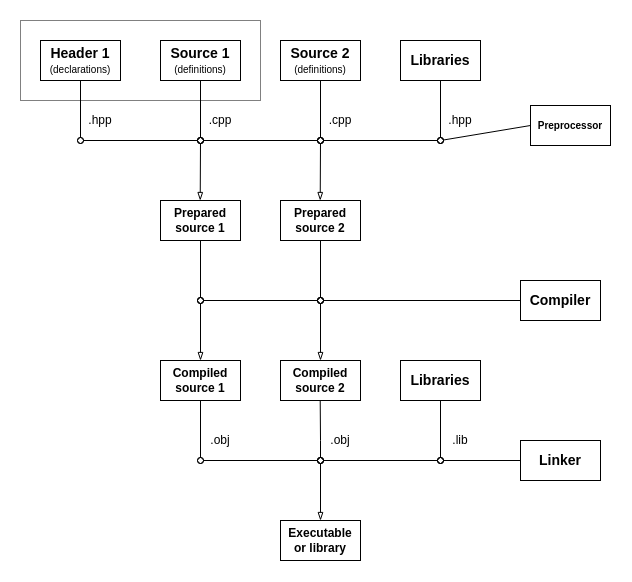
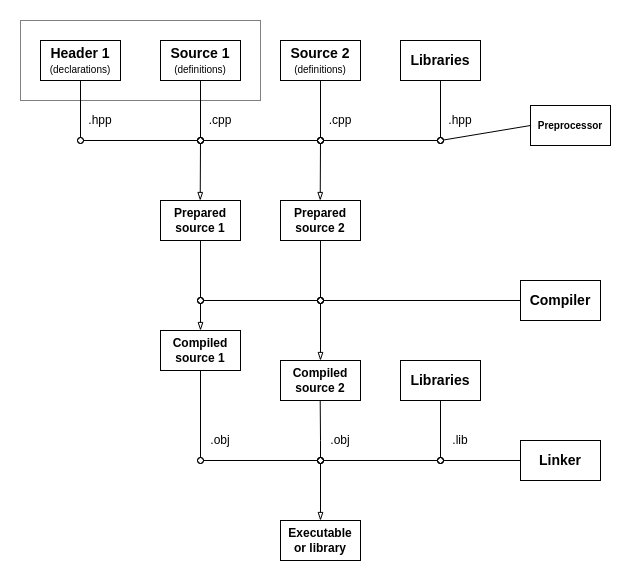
  <mxCell id="0" />
  <mxCell id="1" parent="0" />
  <mxCell id="2" value="" style="rounded=0;whiteSpace=wrap;html=1;fillColor=none;dashed=1;dashPattern=1 1;" vertex="1" parent="1"><mxGeometry x="20" y="20" width="240" height="80" as="geometry" /></mxCell>
  <mxCell id="3" value="&lt;b&gt;&lt;font style=&quot;font-size: 10px;&quot; face=&quot;Helvetica&quot;&gt;Preprocessor&lt;/font&gt;&lt;/b&gt;" style="rounded=0;whiteSpace=wrap;html=1;fillColor=none;" parent="1" vertex="1"><mxGeometry x="530" y="105" width="80" height="40" as="geometry" /></mxCell>
  <mxCell id="4" value="&lt;font&gt;&lt;font style=&quot;font-size: 14px;&quot; face=&quot;Helvetica&quot;&gt;&lt;b style=&quot;&quot;&gt;Source 1&lt;/b&gt;&lt;/font&gt;&lt;/font&gt;&lt;div&gt;&lt;font style=&quot;font-size: 10px;&quot;&gt;&lt;font style=&quot;&quot;&gt;&lt;span style=&quot;background-color: transparent; color: light-dark(rgb(0, 0, 0), rgb(255, 255, 255));&quot;&gt;(&lt;/span&gt;&lt;/font&gt;&lt;span style=&quot;background-color: transparent; color: light-dark(rgb(0, 0, 0), rgb(255, 255, 255));&quot;&gt;definitions&lt;/span&gt;&lt;span style=&quot;background-color: transparent; color: light-dark(rgb(0, 0, 0), rgb(255, 255, 255));&quot;&gt;)&lt;/span&gt;&lt;/font&gt;&lt;/div&gt;" style="rounded=0;whiteSpace=wrap;html=1;" parent="1" vertex="1"><mxGeometry x="160" y="40" width="80" height="40" as="geometry" /></mxCell>
  <mxCell id="5" value="&lt;font style=&quot;font-size: 14px;&quot; face=&quot;Helvetica&quot;&gt;&lt;b style=&quot;&quot;&gt;Source 2&lt;/b&gt;&lt;/font&gt;&lt;div&gt;&lt;font style=&quot;font-size: 10px;&quot;&gt;(&lt;/font&gt;&lt;span style=&quot;color: light-dark(rgb(0, 0, 0), rgb(255, 255, 255)); font-size: 10px; background-color: transparent;&quot;&gt;definitions&lt;/span&gt;&lt;span style=&quot;color: light-dark(rgb(0, 0, 0), rgb(255, 255, 255)); font-size: 10px; background-color: transparent;&quot;&gt;)&lt;/span&gt;&lt;/div&gt;" style="rounded=0;whiteSpace=wrap;html=1;" parent="1" vertex="1"><mxGeometry x="280" y="40" width="80" height="40" as="geometry" /></mxCell>
  <mxCell id="6" value="&lt;b&gt;Prepared source 1&lt;/b&gt;" style="rounded=0;whiteSpace=wrap;html=1;" parent="1" vertex="1"><mxGeometry x="160" y="200" width="80" height="40" as="geometry" /></mxCell>
  <mxCell id="7" value="&lt;font face=&quot;Helvetica&quot; style=&quot;&quot;&gt;&lt;b style=&quot;&quot;&gt;&lt;font style=&quot;font-size: 14px;&quot;&gt;Header 1&lt;/font&gt;&lt;/b&gt;&lt;br&gt;&lt;font style=&quot;font-size: 10px;&quot;&gt;(&lt;/font&gt;&lt;/font&gt;&lt;font style=&quot;font-size: 10px;&quot;&gt;declarations&lt;font face=&quot;Helvetica&quot; style=&quot;&quot;&gt;)&lt;/font&gt;&lt;/font&gt;" style="rounded=0;whiteSpace=wrap;html=1;" parent="1" vertex="1"><mxGeometry x="40" y="40" width="80" height="40" as="geometry" /></mxCell>
  <mxCell id="8" value="" style="endArrow=oval;html=1;rounded=0;startArrow=oval;startFill=0;endFill=0;" parent="1" edge="1"><mxGeometry width="50" height="50" relative="1" as="geometry"><mxPoint x="320" y="140" as="sourcePoint" /><mxPoint x="440" y="140" as="targetPoint" /></mxGeometry></mxCell>
  <mxCell id="9" value="" style="endArrow=blockThin;html=1;rounded=0;endFill=0;startArrow=oval;startFill=0;" parent="1" edge="1"><mxGeometry width="50" height="50" relative="1" as="geometry"><mxPoint x="200" y="140" as="sourcePoint" /><mxPoint x="199.71" y="200" as="targetPoint" /></mxGeometry></mxCell>
  <mxCell id="10" value="" style="endArrow=blockThin;html=1;rounded=0;endFill=0;startArrow=oval;startFill=0;" parent="1" edge="1"><mxGeometry width="50" height="50" relative="1" as="geometry"><mxPoint x="320" y="140" as="sourcePoint" /><mxPoint x="319.71" y="200" as="targetPoint" /></mxGeometry></mxCell>
  <mxCell id="11" value="&lt;b&gt;&lt;font face=&quot;Helvetica&quot; style=&quot;font-size: 14px;&quot;&gt;Compiler&lt;/font&gt;&lt;/b&gt;" style="rounded=0;whiteSpace=wrap;html=1;fillColor=none;" parent="1" vertex="1"><mxGeometry x="520" y="280" width="80" height="40" as="geometry" /></mxCell>
  <mxCell id="12" value="" style="endArrow=blockThin;html=1;rounded=0;endFill=0;entryX=0.5;entryY=0;entryDx=0;entryDy=0;startArrow=oval;startFill=0;" parent="1" target="15" edge="1"><mxGeometry width="50" height="50" relative="1" as="geometry"><mxPoint x="200" y="300" as="sourcePoint" /><mxPoint x="199.71" y="300" as="targetPoint" /></mxGeometry></mxCell>
  <mxCell id="13" value="" style="endArrow=blockThin;html=1;rounded=0;endFill=0;entryX=0.5;entryY=0;entryDx=0;entryDy=0;startArrow=oval;startFill=0;" parent="1" target="16" edge="1"><mxGeometry width="50" height="50" relative="1" as="geometry"><mxPoint x="320" y="300" as="sourcePoint" /><mxPoint x="319.71" y="300" as="targetPoint" /></mxGeometry></mxCell>
  <mxCell id="14" value="" style="endArrow=oval;html=1;strokeWidth=1;rounded=0;exitX=0.5;exitY=1;exitDx=0;exitDy=0;endFill=0;" parent="1" edge="1"><mxGeometry width="50" height="50" relative="1" as="geometry"><mxPoint x="80" y="80" as="sourcePoint" /><mxPoint x="80" y="140" as="targetPoint" /><Array as="points"><mxPoint x="80" y="140" /></Array></mxGeometry></mxCell>
- <mxCell id="15" value="&lt;b style=&quot;&quot;&gt;&lt;font face=&quot;Helvetica&quot;&gt;Compiled source 1&lt;/font&gt;&lt;/b&gt;" style="rounded=0;whiteSpace=wrap;html=1;" parent="1" vertex="1"><mxGeometry x="160" y="360" width="80" height="40" as="geometry" /></mxCell>
+ <mxCell id="15" value="&lt;b style=&quot;&quot;&gt;&lt;font face=&quot;Helvetica&quot;&gt;Compiled source 1&lt;/font&gt;&lt;/b&gt;" style="rounded=0;whiteSpace=wrap;html=1;" parent="1" vertex="1"><mxGeometry x="160" y="330" width="80" height="40" as="geometry" /></mxCell>
  <mxCell id="16" value="&lt;b&gt;Compiled source 2&lt;/b&gt;" style="rounded=0;whiteSpace=wrap;html=1;" parent="1" vertex="1"><mxGeometry x="280" y="360" width="80" height="40" as="geometry" /></mxCell>
  <mxCell id="17" value="&lt;b&gt;&lt;font face=&quot;Helvetica&quot; style=&quot;font-size: 14px;&quot;&gt;Linker&lt;/font&gt;&lt;/b&gt;" style="rounded=0;whiteSpace=wrap;html=1;fillColor=none;" parent="1" vertex="1"><mxGeometry x="520" y="440" width="80" height="40" as="geometry" /></mxCell>
  <mxCell id="18" value="&lt;div&gt;&lt;b&gt;&lt;font style=&quot;font-size: 14px;&quot;&gt;Libraries&lt;/font&gt;&lt;/b&gt;&lt;/div&gt;" style="rounded=0;whiteSpace=wrap;html=1;" parent="1" vertex="1"><mxGeometry x="400" y="360" width="80" height="40" as="geometry" /></mxCell>
  <mxCell id="19" value="" style="endArrow=oval;html=1;rounded=0;exitX=0.5;exitY=1;exitDx=0;exitDy=0;endFill=0;" parent="1" edge="1"><mxGeometry width="50" height="50" relative="1" as="geometry"><mxPoint x="319.71" y="400" as="sourcePoint" /><mxPoint x="320" y="460" as="targetPoint" /><Array as="points"><mxPoint x="320" y="440" /></Array></mxGeometry></mxCell>
  <mxCell id="20" value="&lt;b style=&quot;&quot;&gt;&lt;font&gt;Executable&lt;/font&gt;&lt;/b&gt;&lt;div&gt;&lt;b style=&quot;&quot;&gt;&lt;font&gt;or library&lt;/font&gt;&lt;/b&gt;&lt;/div&gt;" style="rounded=0;whiteSpace=wrap;html=1;" parent="1" vertex="1"><mxGeometry x="280" y="520" width="80" height="40" as="geometry" /></mxCell>
  <mxCell id="21" value="" style="endArrow=oval;html=1;rounded=0;startArrow=oval;startFill=0;endFill=0;" parent="1" edge="1"><mxGeometry width="50" height="50" relative="1" as="geometry"><mxPoint x="200" y="140" as="sourcePoint" /><mxPoint x="320" y="140" as="targetPoint" /></mxGeometry></mxCell>
  <mxCell id="22" value="" style="endArrow=oval;html=1;rounded=0;startArrow=oval;startFill=0;endFill=0;" parent="1" edge="1"><mxGeometry width="50" height="50" relative="1" as="geometry"><mxPoint x="200" y="300" as="sourcePoint" /><mxPoint x="320" y="300" as="targetPoint" /></mxGeometry></mxCell>
  <mxCell id="23" value="" style="endArrow=none;html=1;rounded=0;startArrow=oval;startFill=0;endFill=0;entryX=0;entryY=0.5;entryDx=0;entryDy=0;" parent="1" target="11" edge="1"><mxGeometry width="50" height="50" relative="1" as="geometry"><mxPoint x="320" y="300" as="sourcePoint" /><mxPoint x="380" y="250" as="targetPoint" /></mxGeometry></mxCell>
  <mxCell id="24" value="" style="endArrow=none;html=1;rounded=0;entryX=0.5;entryY=1;entryDx=0;entryDy=0;startArrow=oval;startFill=0;" parent="1" target="15" edge="1"><mxGeometry width="50" height="50" relative="1" as="geometry"><mxPoint x="200" y="460" as="sourcePoint" /><mxPoint x="280" y="420" as="targetPoint" /></mxGeometry></mxCell>
  <mxCell id="25" value="" style="endArrow=blockThin;html=1;rounded=0;endFill=0;entryX=0.5;entryY=0;entryDx=0;entryDy=0;startArrow=oval;startFill=0;" parent="1" target="20" edge="1"><mxGeometry width="50" height="50" relative="1" as="geometry"><mxPoint x="320" y="460" as="sourcePoint" /><mxPoint x="330" y="370" as="targetPoint" /></mxGeometry></mxCell>
  <mxCell id="26" value="&lt;b&gt;Prepared source 2&lt;/b&gt;" style="rounded=0;whiteSpace=wrap;html=1;" parent="1" vertex="1"><mxGeometry x="280" y="200" width="80" height="40" as="geometry" /></mxCell>
  <mxCell id="27" value=".cpp" style="text;html=1;align=center;verticalAlign=middle;whiteSpace=wrap;rounded=0;" parent="1" vertex="1"><mxGeometry x="200" y="100" width="40" height="40" as="geometry" /></mxCell>
  <mxCell id="28" value=".cpp" style="text;html=1;align=center;verticalAlign=middle;whiteSpace=wrap;rounded=0;" parent="1" vertex="1"><mxGeometry x="320" y="100" width="40" height="40" as="geometry" /></mxCell>
  <mxCell id="29" value=".hpp" style="text;html=1;align=center;verticalAlign=middle;whiteSpace=wrap;rounded=0;" parent="1" vertex="1"><mxGeometry x="440" y="100" width="40" height="40" as="geometry" /></mxCell>
  <mxCell id="30" value=".obj" style="text;html=1;align=center;verticalAlign=middle;whiteSpace=wrap;rounded=0;" parent="1" vertex="1"><mxGeometry x="320" y="420" width="40" height="40" as="geometry" /></mxCell>
  <mxCell id="31" value=".obj" style="text;html=1;align=center;verticalAlign=middle;whiteSpace=wrap;rounded=0;" parent="1" vertex="1"><mxGeometry x="200" y="420" width="40" height="40" as="geometry" /></mxCell>
  <mxCell id="32" value=".lib" style="text;html=1;align=center;verticalAlign=middle;whiteSpace=wrap;rounded=0;" parent="1" vertex="1"><mxGeometry x="440" y="420" width="40" height="40" as="geometry" /></mxCell>
  <mxCell id="33" value="&lt;div&gt;&lt;b&gt;&lt;font style=&quot;font-size: 14px;&quot;&gt;Libraries&lt;/font&gt;&lt;/b&gt;&lt;/div&gt;" style="rounded=0;whiteSpace=wrap;html=1;" parent="1" vertex="1"><mxGeometry x="400" y="40" width="80" height="40" as="geometry" /></mxCell>
  <mxCell id="34" value="" style="endArrow=none;html=1;rounded=0;entryX=0.5;entryY=1;entryDx=0;entryDy=0;startArrow=oval;startFill=0;" parent="1" target="33" edge="1"><mxGeometry width="50" height="50" relative="1" as="geometry"><mxPoint x="440" y="140" as="sourcePoint" /><mxPoint x="490" y="170" as="targetPoint" /></mxGeometry></mxCell>
  <mxCell id="35" value="" style="endArrow=none;html=1;rounded=0;entryX=0.5;entryY=1;entryDx=0;entryDy=0;startArrow=oval;startFill=0;" parent="1" edge="1"><mxGeometry width="50" height="50" relative="1" as="geometry"><mxPoint x="440" y="460" as="sourcePoint" /><mxPoint x="440" y="400" as="targetPoint" /></mxGeometry></mxCell>
  <mxCell id="36" value=".hpp" style="text;html=1;align=center;verticalAlign=middle;whiteSpace=wrap;rounded=0;" parent="1" vertex="1"><mxGeometry x="80" y="100" width="40" height="40" as="geometry" /></mxCell>
  <mxCell id="37" value="" style="endArrow=oval;html=1;rounded=0;endFill=0;startArrow=oval;startFill=0;" parent="1" edge="1"><mxGeometry width="50" height="50" relative="1" as="geometry"><mxPoint x="80" y="140" as="sourcePoint" /><mxPoint x="200" y="140" as="targetPoint" /></mxGeometry></mxCell>
  <mxCell id="38" value="" style="endArrow=none;html=1;rounded=0;entryX=0.5;entryY=1;entryDx=0;entryDy=0;startArrow=oval;startFill=0;" parent="1" target="4" edge="1"><mxGeometry width="50" height="50" relative="1" as="geometry"><mxPoint x="200" y="140" as="sourcePoint" /><mxPoint x="160" y="160" as="targetPoint" /></mxGeometry></mxCell>
  <mxCell id="39" value="" style="endArrow=none;html=1;rounded=0;entryX=0.5;entryY=1;entryDx=0;entryDy=0;startArrow=oval;startFill=0;" parent="1" edge="1"><mxGeometry width="50" height="50" relative="1" as="geometry"><mxPoint x="320" y="140" as="sourcePoint" /><mxPoint x="320" y="80" as="targetPoint" /></mxGeometry></mxCell>
  <mxCell id="40" value="" style="endArrow=none;html=1;rounded=0;entryX=0;entryY=0.5;entryDx=0;entryDy=0;startArrow=oval;startFill=0;" parent="1" target="3" edge="1"><mxGeometry width="50" height="50" relative="1" as="geometry"><mxPoint x="440" y="140" as="sourcePoint" /><mxPoint x="460" y="100" as="targetPoint" /></mxGeometry></mxCell>
  <mxCell id="41" value="" style="endArrow=none;html=1;rounded=0;entryX=0;entryY=0;entryDx=0;entryDy=0;startArrow=oval;startFill=0;" parent="1" edge="1"><mxGeometry width="50" height="50" relative="1" as="geometry"><mxPoint x="200" y="300" as="sourcePoint" /><mxPoint x="200" y="240" as="targetPoint" /></mxGeometry></mxCell>
  <mxCell id="42" value="" style="endArrow=none;html=1;rounded=0;entryX=0;entryY=0;entryDx=0;entryDy=0;startArrow=oval;startFill=0;" parent="1" edge="1"><mxGeometry width="50" height="50" relative="1" as="geometry"><mxPoint x="320" y="300" as="sourcePoint" /><mxPoint x="320" y="240" as="targetPoint" /></mxGeometry></mxCell>
  <mxCell id="43" value="" style="endArrow=oval;html=1;rounded=0;startArrow=oval;startFill=0;endFill=0;" parent="1" edge="1"><mxGeometry width="50" height="50" relative="1" as="geometry"><mxPoint x="200" y="460" as="sourcePoint" /><mxPoint x="320" y="460" as="targetPoint" /></mxGeometry></mxCell>
  <mxCell id="44" value="" style="endArrow=oval;html=1;rounded=0;startArrow=oval;startFill=0;endFill=0;" parent="1" edge="1"><mxGeometry width="50" height="50" relative="1" as="geometry"><mxPoint x="320" y="460" as="sourcePoint" /><mxPoint x="440" y="460" as="targetPoint" /></mxGeometry></mxCell>
  <mxCell id="45" value="" style="endArrow=none;html=1;rounded=0;entryX=0;entryY=0.5;entryDx=0;entryDy=0;startArrow=oval;startFill=0;" parent="1" target="17" edge="1"><mxGeometry width="50" height="50" relative="1" as="geometry"><mxPoint x="440" y="460" as="sourcePoint" /><mxPoint x="530" y="510" as="targetPoint" /></mxGeometry></mxCell>
